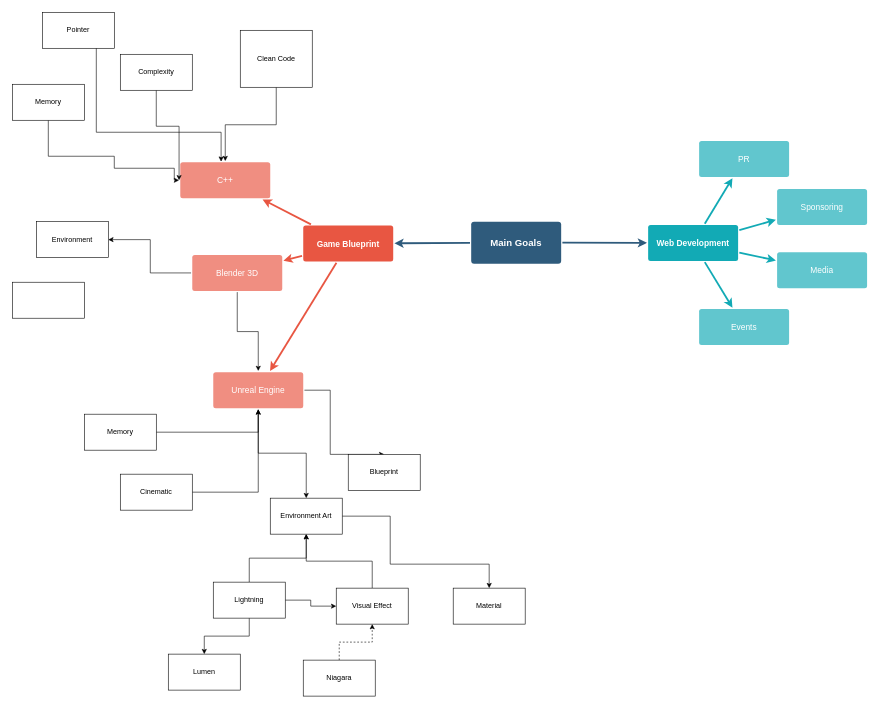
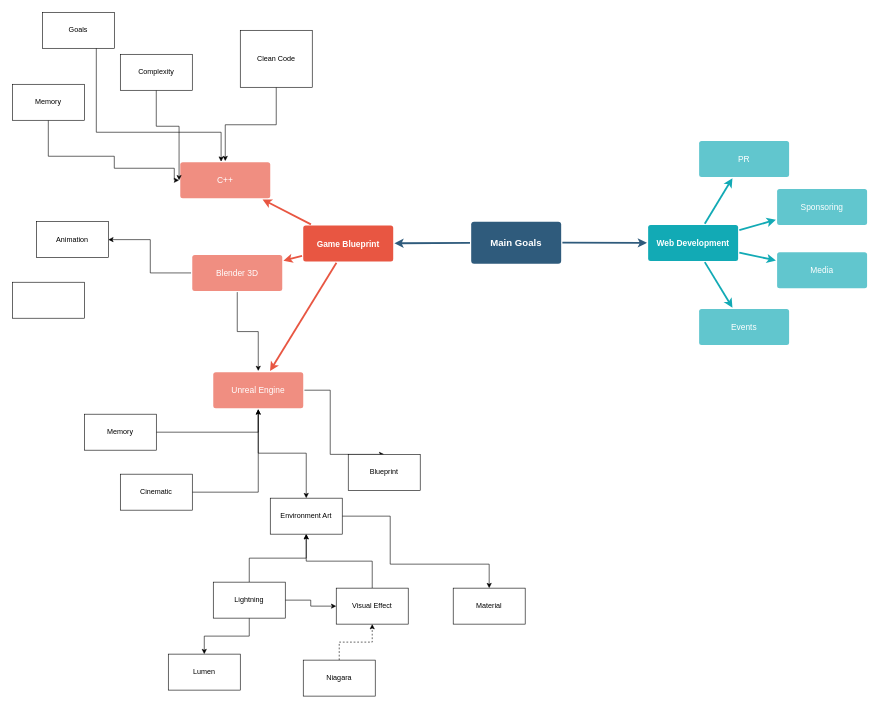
  <mxCell id="0" />
  <mxCell id="1" parent="0" />
  <mxCell id="2" value="" style="edgeStyle=none;rounded=0;jumpStyle=none;html=1;shadow=0;labelBackgroundColor=none;startArrow=none;startFill=0;endArrow=classic;endFill=1;jettySize=auto;orthogonalLoop=1;strokeColor=#2F5B7C;strokeWidth=3;fontFamily=Helvetica;fontSize=16;fontColor=#23445D;spacing=5;" parent="1" source="4" target="16" edge="1"><mxGeometry relative="1" as="geometry" /></mxCell>
  <mxCell id="3" value="" style="edgeStyle=none;rounded=0;jumpStyle=none;html=1;shadow=0;labelBackgroundColor=none;startArrow=none;startFill=0;endArrow=classic;endFill=1;jettySize=auto;orthogonalLoop=1;strokeColor=#2F5B7C;strokeWidth=3;fontFamily=Helvetica;fontSize=16;fontColor=#23445D;spacing=5;" parent="1" source="4" target="8" edge="1"><mxGeometry relative="1" as="geometry" /></mxCell>
  <mxCell id="4" value="Main Goals" style="rounded=1;whiteSpace=wrap;html=1;shadow=0;labelBackgroundColor=none;strokeColor=none;strokeWidth=3;fillColor=#2F5B7C;fontFamily=Helvetica;fontSize=16;fontColor=#FFFFFF;align=center;fontStyle=1;spacing=5;arcSize=7;perimeterSpacing=2;" parent="1" vertex="1"><mxGeometry x="785" y="369" width="150" height="70" as="geometry" /></mxCell>
  <mxCell id="5" value="" style="edgeStyle=none;rounded=1;jumpStyle=none;html=1;shadow=0;labelBackgroundColor=none;startArrow=none;startFill=0;jettySize=auto;orthogonalLoop=1;strokeColor=#E85642;strokeWidth=3;fontFamily=Helvetica;fontSize=14;fontColor=#FFFFFF;spacing=5;fontStyle=1;fillColor=#b0e3e6;" parent="1" source="8" target="15" edge="1"><mxGeometry relative="1" as="geometry" /></mxCell>
  <mxCell id="6" value="" style="edgeStyle=none;rounded=1;jumpStyle=none;html=1;shadow=0;labelBackgroundColor=none;startArrow=none;startFill=0;jettySize=auto;orthogonalLoop=1;strokeColor=#E85642;strokeWidth=3;fontFamily=Helvetica;fontSize=14;fontColor=#FFFFFF;spacing=5;fontStyle=1;fillColor=#b0e3e6;" parent="1" source="8" target="14" edge="1"><mxGeometry relative="1" as="geometry" /></mxCell>
  <mxCell id="7" value="" style="edgeStyle=none;rounded=1;jumpStyle=none;html=1;shadow=0;labelBackgroundColor=none;startArrow=none;startFill=0;jettySize=auto;orthogonalLoop=1;strokeColor=#E85642;strokeWidth=3;fontFamily=Helvetica;fontSize=14;fontColor=#FFFFFF;spacing=5;fontStyle=1;fillColor=#b0e3e6;" parent="1" source="8" target="11" edge="1"><mxGeometry relative="1" as="geometry" /></mxCell>
  <mxCell id="8" value="Game Blueprint" style="rounded=1;whiteSpace=wrap;html=1;shadow=0;labelBackgroundColor=none;strokeColor=none;strokeWidth=3;fillColor=#e85642;fontFamily=Helvetica;fontSize=14;fontColor=#FFFFFF;align=center;spacing=5;fontStyle=1;arcSize=7;perimeterSpacing=2;" parent="1" vertex="1"><mxGeometry x="505" y="375.5" width="150" height="60" as="geometry" /></mxCell>
  <mxCell id="9" style="edgeStyle=orthogonalEdgeStyle;rounded=0;orthogonalLoop=1;jettySize=auto;html=1;entryX=0.5;entryY=0;entryDx=0;entryDy=0;" edge="1" parent="1" source="11" target="27"><mxGeometry relative="1" as="geometry" /></mxCell>
  <mxCell id="10" style="edgeStyle=orthogonalEdgeStyle;rounded=0;orthogonalLoop=1;jettySize=auto;html=1;entryX=0.5;entryY=0;entryDx=0;entryDy=0;" edge="1" parent="1" source="11" target="51"><mxGeometry relative="1" as="geometry"><Array as="points"><mxPoint x="550" y="650" /><mxPoint x="550" y="757" /></Array></mxGeometry></mxCell>
  <mxCell id="11" value="Unreal Engine" style="rounded=1;whiteSpace=wrap;html=1;shadow=0;labelBackgroundColor=none;strokeColor=none;strokeWidth=3;fillColor=#f08e81;fontFamily=Helvetica;fontSize=14;fontColor=#FFFFFF;align=center;spacing=5;fontStyle=0;arcSize=7;perimeterSpacing=2;" parent="1" vertex="1"><mxGeometry x="355" y="620" width="150" height="60" as="geometry" /></mxCell>
  <mxCell id="12" style="edgeStyle=orthogonalEdgeStyle;rounded=0;orthogonalLoop=1;jettySize=auto;html=1;exitX=0;exitY=0.5;exitDx=0;exitDy=0;entryX=1;entryY=0.5;entryDx=0;entryDy=0;" parent="1" source="14" target="25" edge="1"><mxGeometry relative="1" as="geometry" /></mxCell>
  <mxCell id="13" style="edgeStyle=orthogonalEdgeStyle;rounded=0;orthogonalLoop=1;jettySize=auto;html=1;entryX=0.5;entryY=0;entryDx=0;entryDy=0;" edge="1" parent="1" source="14" target="11"><mxGeometry relative="1" as="geometry" /></mxCell>
  <mxCell id="14" value="Blender 3D" style="rounded=1;whiteSpace=wrap;html=1;shadow=0;labelBackgroundColor=none;strokeColor=none;strokeWidth=3;fillColor=#f08e81;fontFamily=Helvetica;fontSize=14;fontColor=#FFFFFF;align=center;spacing=5;fontStyle=0;arcSize=7;perimeterSpacing=2;" parent="1" vertex="1"><mxGeometry x="320" y="424.5" width="150" height="60" as="geometry" /></mxCell>
  <mxCell id="15" value="C++" style="rounded=1;whiteSpace=wrap;html=1;shadow=0;labelBackgroundColor=none;strokeColor=none;strokeWidth=3;fillColor=#f08e81;fontFamily=Helvetica;fontSize=14;fontColor=#FFFFFF;align=center;spacing=5;fontStyle=0;arcSize=7;perimeterSpacing=2;" parent="1" vertex="1"><mxGeometry x="300" y="270" width="150" height="60" as="geometry" /></mxCell>
  <mxCell id="16" value="Web Development" style="rounded=1;whiteSpace=wrap;html=1;shadow=0;labelBackgroundColor=none;strokeColor=none;strokeWidth=3;fillColor=#12aab5;fontFamily=Helvetica;fontSize=14;fontColor=#FFFFFF;align=center;spacing=5;fontStyle=1;arcSize=7;perimeterSpacing=2;" parent="1" vertex="1"><mxGeometry x="1080" y="374.5" width="150" height="60" as="geometry" /></mxCell>
  <mxCell id="17" value="Events" style="rounded=1;whiteSpace=wrap;html=1;shadow=0;labelBackgroundColor=none;strokeColor=none;strokeWidth=3;fillColor=#61c6ce;fontFamily=Helvetica;fontSize=14;fontColor=#FFFFFF;align=center;spacing=5;fontStyle=0;arcSize=7;perimeterSpacing=2;" parent="1" vertex="1"><mxGeometry x="1165" y="514.5" width="150" height="60" as="geometry" /></mxCell>
  <mxCell id="18" value="" style="edgeStyle=none;rounded=1;jumpStyle=none;html=1;shadow=0;labelBackgroundColor=none;startArrow=none;startFill=0;jettySize=auto;orthogonalLoop=1;strokeColor=#12AAB5;strokeWidth=3;fontFamily=Helvetica;fontSize=14;fontColor=#FFFFFF;spacing=5;fontStyle=1;fillColor=#b0e3e6;" parent="1" source="16" target="17" edge="1"><mxGeometry relative="1" as="geometry" /></mxCell>
  <mxCell id="19" value="Media" style="rounded=1;whiteSpace=wrap;html=1;shadow=0;labelBackgroundColor=none;strokeColor=none;strokeWidth=3;fillColor=#61c6ce;fontFamily=Helvetica;fontSize=14;fontColor=#FFFFFF;align=center;spacing=5;fontStyle=0;arcSize=7;perimeterSpacing=2;" parent="1" vertex="1"><mxGeometry x="1295" y="420" width="150" height="60" as="geometry" /></mxCell>
  <mxCell id="20" value="" style="edgeStyle=none;rounded=1;jumpStyle=none;html=1;shadow=0;labelBackgroundColor=none;startArrow=none;startFill=0;jettySize=auto;orthogonalLoop=1;strokeColor=#12AAB5;strokeWidth=3;fontFamily=Helvetica;fontSize=14;fontColor=#FFFFFF;spacing=5;fontStyle=1;fillColor=#b0e3e6;" parent="1" source="16" target="19" edge="1"><mxGeometry relative="1" as="geometry" /></mxCell>
  <mxCell id="21" value="Sponsoring" style="rounded=1;whiteSpace=wrap;html=1;shadow=0;labelBackgroundColor=none;strokeColor=none;strokeWidth=3;fillColor=#61c6ce;fontFamily=Helvetica;fontSize=14;fontColor=#FFFFFF;align=center;spacing=5;fontStyle=0;arcSize=7;perimeterSpacing=2;" parent="1" vertex="1"><mxGeometry x="1295" y="314.5" width="150" height="60" as="geometry" /></mxCell>
  <mxCell id="22" value="" style="edgeStyle=none;rounded=1;jumpStyle=none;html=1;shadow=0;labelBackgroundColor=none;startArrow=none;startFill=0;jettySize=auto;orthogonalLoop=1;strokeColor=#12AAB5;strokeWidth=3;fontFamily=Helvetica;fontSize=14;fontColor=#FFFFFF;spacing=5;fontStyle=1;fillColor=#b0e3e6;" parent="1" source="16" target="21" edge="1"><mxGeometry relative="1" as="geometry" /></mxCell>
  <mxCell id="23" value="PR" style="rounded=1;whiteSpace=wrap;html=1;shadow=0;labelBackgroundColor=none;strokeColor=none;strokeWidth=3;fillColor=#61c6ce;fontFamily=Helvetica;fontSize=14;fontColor=#FFFFFF;align=center;spacing=5;fontStyle=0;arcSize=7;perimeterSpacing=2;" parent="1" vertex="1"><mxGeometry x="1165" y="234.5" width="150" height="60" as="geometry" /></mxCell>
  <mxCell id="24" value="" style="edgeStyle=none;rounded=1;jumpStyle=none;html=1;shadow=0;labelBackgroundColor=none;startArrow=none;startFill=0;jettySize=auto;orthogonalLoop=1;strokeColor=#12AAB5;strokeWidth=3;fontFamily=Helvetica;fontSize=14;fontColor=#FFFFFF;spacing=5;fontStyle=1;fillColor=#b0e3e6;" parent="1" source="16" target="23" edge="1"><mxGeometry relative="1" as="geometry" /></mxCell>
- <mxCell id="25" value="Environment" style="rounded=0;whiteSpace=wrap;html=1;" parent="1" vertex="1"><mxGeometry x="60" y="369" width="120" height="60" as="geometry" /></mxCell>
+ <mxCell id="25" value="Animation" style="rounded=0;whiteSpace=wrap;html=1;" parent="1" vertex="1"><mxGeometry x="60" y="369" width="120" height="60" as="geometry" /></mxCell>
  <mxCell id="26" style="edgeStyle=orthogonalEdgeStyle;rounded=0;orthogonalLoop=1;jettySize=auto;html=1;entryX=0.5;entryY=0;entryDx=0;entryDy=0;" edge="1" parent="1" source="27" target="50"><mxGeometry relative="1" as="geometry"><Array as="points"><mxPoint x="650" y="860" /><mxPoint x="650" y="940" /><mxPoint x="815" y="940" /></Array></mxGeometry></mxCell>
  <mxCell id="27" value="Environment Art" style="rounded=0;whiteSpace=wrap;html=1;" vertex="1" parent="1"><mxGeometry x="450" y="830" width="120" height="60" as="geometry" /></mxCell>
  <mxCell id="28" style="edgeStyle=orthogonalEdgeStyle;rounded=0;orthogonalLoop=1;jettySize=auto;html=1;entryX=0.5;entryY=1;entryDx=0;entryDy=0;" edge="1" parent="1" source="29" target="11"><mxGeometry relative="1" as="geometry"><mxPoint x="360" y="710" as="targetPoint" /></mxGeometry></mxCell>
  <mxCell id="29" value="Cinematic" style="rounded=0;whiteSpace=wrap;html=1;" vertex="1" parent="1"><mxGeometry x="200" y="790" width="120" height="60" as="geometry" /></mxCell>
  <mxCell id="30" style="edgeStyle=orthogonalEdgeStyle;rounded=0;orthogonalLoop=1;jettySize=auto;html=1;" edge="1" parent="1" source="31" target="11"><mxGeometry relative="1" as="geometry" /></mxCell>
  <mxCell id="31" value="Memory" style="rounded=0;whiteSpace=wrap;html=1;" vertex="1" parent="1"><mxGeometry x="140" y="690" width="120" height="60" as="geometry" /></mxCell>
  <mxCell id="32" style="edgeStyle=orthogonalEdgeStyle;rounded=0;orthogonalLoop=1;jettySize=auto;html=1;exitX=0.5;exitY=1;exitDx=0;exitDy=0;entryX=0;entryY=0.5;entryDx=0;entryDy=0;" edge="1" parent="1" source="33" target="15"><mxGeometry relative="1" as="geometry"><Array as="points"><mxPoint x="80" y="260" /><mxPoint x="190" y="260" /><mxPoint x="190" y="280" /><mxPoint y="280" x="290" /><mxPoint y="300" x="290" /></Array></mxGeometry></mxCell>
  <mxCell id="33" value="Memory" style="rounded=0;whiteSpace=wrap;html=1;" vertex="1" parent="1"><mxGeometry x="20" y="140" width="120" height="60" as="geometry" /></mxCell>
- <mxCell id="34" value="Pointer" style="rounded=0;whiteSpace=wrap;html=1;" vertex="1" parent="1"><mxGeometry x="70" y="20" width="120" height="60" as="geometry" /></mxCell>
+ <mxCell id="34" value="Goals" style="rounded=0;whiteSpace=wrap;html=1;" vertex="1" parent="1"><mxGeometry x="70" y="20" width="120" height="60" as="geometry" /></mxCell>
  <mxCell id="35" style="edgeStyle=orthogonalEdgeStyle;rounded=0;orthogonalLoop=1;jettySize=auto;html=1;entryX=0.455;entryY=0.016;entryDx=0;entryDy=0;entryPerimeter=0;" edge="1" parent="1" source="34" target="15"><mxGeometry relative="1" as="geometry"><Array as="points"><mxPoint x="160" y="220" /><mxPoint x="368" y="220" /></Array></mxGeometry></mxCell>
  <mxCell id="36" style="edgeStyle=orthogonalEdgeStyle;rounded=0;orthogonalLoop=1;jettySize=auto;html=1;entryX=0.5;entryY=1;entryDx=0;entryDy=0;" edge="1" parent="1" source="39" target="27"><mxGeometry relative="1" as="geometry" /></mxCell>
  <mxCell id="37" style="edgeStyle=orthogonalEdgeStyle;rounded=0;orthogonalLoop=1;jettySize=auto;html=1;entryX=0;entryY=0.5;entryDx=0;entryDy=0;" edge="1" parent="1" source="39" target="43"><mxGeometry relative="1" as="geometry" /></mxCell>
  <mxCell id="38" style="edgeStyle=orthogonalEdgeStyle;rounded=0;orthogonalLoop=1;jettySize=auto;html=1;entryX=0.5;entryY=0;entryDx=0;entryDy=0;" edge="1" parent="1" source="39" target="41"><mxGeometry relative="1" as="geometry" /></mxCell>
  <mxCell id="39" value="Lightning" style="rounded=0;whiteSpace=wrap;html=1;" vertex="1" parent="1"><mxGeometry x="355" y="970" width="120" height="60" as="geometry" /></mxCell>
  <mxCell id="40" value="" style="rounded=0;whiteSpace=wrap;html=1;" vertex="1" parent="1"><mxGeometry x="20" y="470" width="120" height="60" as="geometry" /></mxCell>
  <mxCell id="41" value="Lumen" style="rounded=0;whiteSpace=wrap;html=1;" vertex="1" parent="1"><mxGeometry x="280" y="1090" width="120" height="60" as="geometry" /></mxCell>
  <mxCell id="42" style="edgeStyle=orthogonalEdgeStyle;rounded=0;orthogonalLoop=1;jettySize=auto;html=1;entryX=0.5;entryY=1;entryDx=0;entryDy=0;" edge="1" parent="1" source="43" target="27"><mxGeometry relative="1" as="geometry" /></mxCell>
  <mxCell id="43" value="Visual Effect" style="rounded=0;whiteSpace=wrap;html=1;" vertex="1" parent="1"><mxGeometry x="560" y="980" width="120" height="60" as="geometry" /></mxCell>
  <mxCell id="44" style="edgeStyle=orthogonalEdgeStyle;rounded=0;orthogonalLoop=1;jettySize=auto;html=1;entryX=0.5;entryY=0;entryDx=0;entryDy=0;" edge="1" parent="1" source="45" target="15"><mxGeometry relative="1" as="geometry" /></mxCell>
  <mxCell id="45" value="Clean Code" style="rounded=0;whiteSpace=wrap;html=1;" vertex="1" parent="1"><mxGeometry x="400" y="50" width="120" height="95" as="geometry" /></mxCell>
  <mxCell id="46" style="edgeStyle=orthogonalEdgeStyle;rounded=0;orthogonalLoop=1;jettySize=auto;html=1;entryX=0;entryY=0.5;entryDx=0;entryDy=0;" edge="1" parent="1" source="47" target="15"><mxGeometry relative="1" as="geometry" /></mxCell>
  <mxCell id="47" value="Complexity" style="rounded=0;whiteSpace=wrap;html=1;" vertex="1" parent="1"><mxGeometry x="200" y="90" width="120" height="60" as="geometry" /></mxCell>
  <mxCell id="48" style="edgeStyle=orthogonalEdgeStyle;rounded=0;orthogonalLoop=1;jettySize=auto;html=1;entryX=0.5;entryY=1;entryDx=0;entryDy=0;dashed=1;" edge="1" parent="1" source="49" target="43"><mxGeometry relative="1" as="geometry" /></mxCell>
  <mxCell id="49" value="Niagara" style="rounded=0;whiteSpace=wrap;html=1;" vertex="1" parent="1"><mxGeometry x="505" y="1100" width="120" height="60" as="geometry" /></mxCell>
  <mxCell id="50" value="Material" style="rounded=0;whiteSpace=wrap;html=1;" vertex="1" parent="1"><mxGeometry x="755" y="980" width="120" height="60" as="geometry" /></mxCell>
  <mxCell id="51" value="Blueprint" style="rounded=0;whiteSpace=wrap;html=1;" vertex="1" parent="1"><mxGeometry x="580" y="757" width="120" height="60" as="geometry" /></mxCell>
